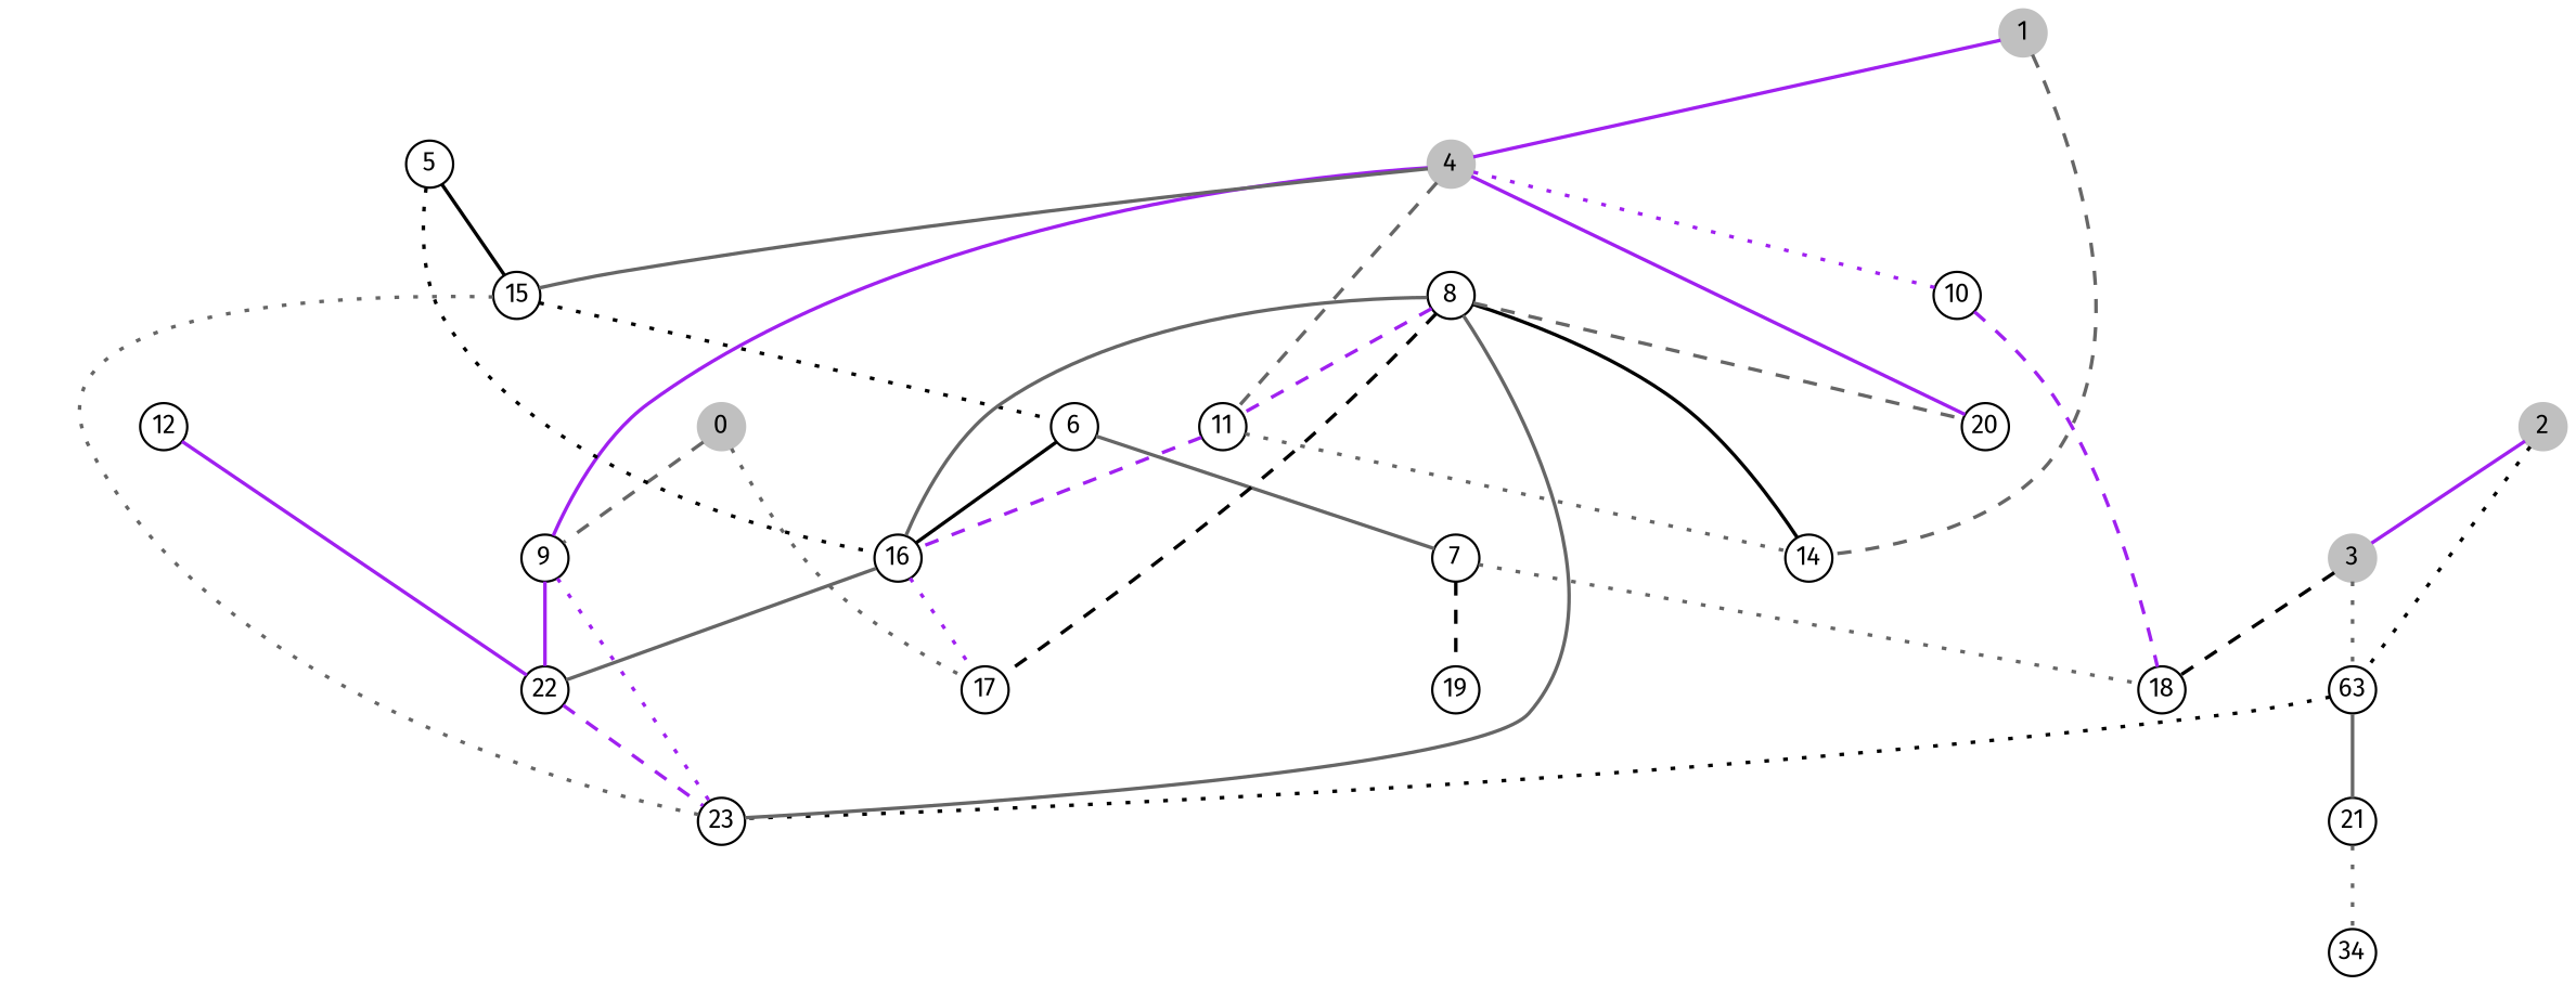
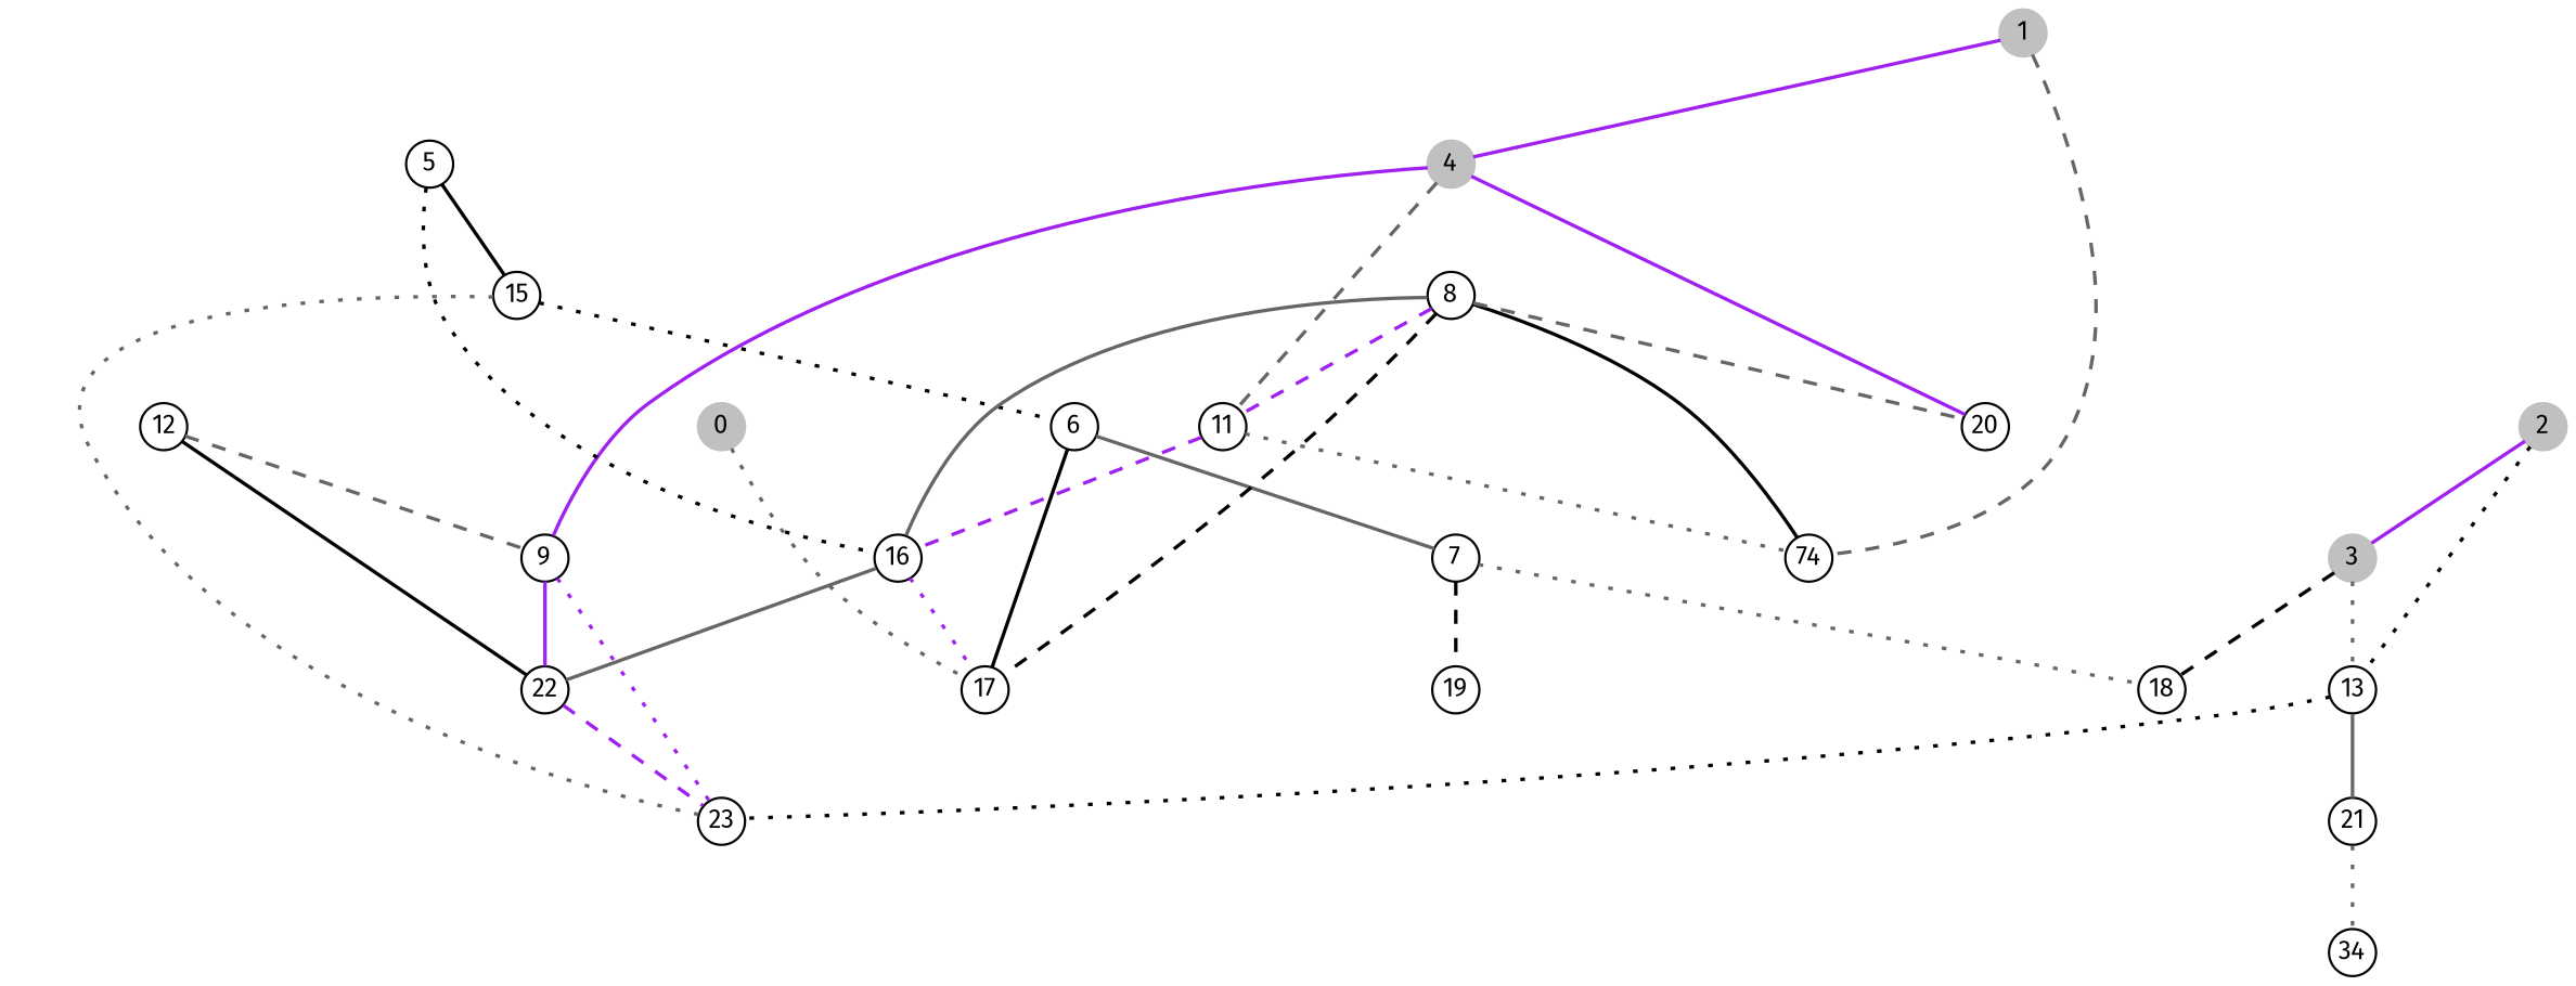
  graph {
    fontname="Fira Sans"
    nodesep=0.6
    splines=true
    node [fontname="Fira Sans" fontsize=11 margin=0.02 shape=circle]
    edge [color=gray40 fontname="Fira Sans" penwidth=1.5 style=bold]
    n1 [color=gray height=.15 label=0 style=filled]
    n2 [height=.15 label=9]
    n3 [height=.15 label=17]
    n4 [height=.15 label=23]
    n5 [height=.15 label=22]
    n6 [color=gray height=.15 label=1 style=filled]
    n7 [color=gray height=.15 label=4 style=filled]
-   n8 [height=.15 label=14]
-   n9 [height=.15 label=10]
+   n8 [height=.15 label=74]
    n10 [height=.15 label=11]
    n11 [height=.15 label=15]
    n12 [height=.15 label=20]
    n13 [height=.15 label=18]
    n14 [height=.15 label=16]
    n15 [height=.15 label=6]
    n16 [color=gray height=.15 label=2 style=filled]
    n17 [color=gray height=.15 label=3 style=filled]
-   n18 [height=.15 label=63]
+   n18 [height=.15 label=13]
    n19 [height=.15 label=8]
    n20 [height=.15 label=21]
    n21 [height=.15 label=34]
    n22 [height=.15 label=5]
    n23 [height=.15 label=7]
    n24 [height=.15 label=19]
    n25 [height=.15 label=12]
-   n1 -- n2 [style=dashed]
+   n25 -- n2 [style=dashed]
    n1 -- n3 [style=dotted]
    n2 -- n4 [color=purple style=dotted]
    n2 -- n5 [color=purple]
    n5 -- n4 [color=purple style=dashed]
    n6 -- n7 [color=purple]
    n6 -- n8 [style=dashed]
    n7 -- n2 [color=purple]
-   n7 -- n9 [color=purple style=dotted]
    n7 -- n10 [style=dashed]
-   n7 -- n11
    n7 -- n12 [color=purple]
-   n9 -- n13 [color=purple style=dashed]
    n10 -- n8 [style=dotted]
    n10 -- n14 [color=purple style=dashed]
    n11 -- n4 [style=dotted]
    n11 -- n15 [color=black style=dotted]
    n14 -- n3 [color=purple style=dotted]
    n14 -- n5
-   n15 -- n14 [color=black]
+   n15 -- n3 [color=black]
    n15 -- n23
    n16 -- n17 [color=purple]
    n16 -- n18 [color=black style=dotted]
    n17 -- n13 [color=black style=dashed]
    n17 -- n18 [style=dotted]
    n18 -- n4 [color=black style=dotted]
    n18 -- n20
    n19 -- n3 [color=black style=dashed]
-   n19 -- n4
    n19 -- n8 [color=black]
    n19 -- n10 [color=purple style=dashed]
    n19 -- n12 [style=dashed]
    n19 -- n14
    n20 -- n21 [style=dotted]
    n22 -- n11 [color=black]
    n22 -- n14 [color=black style=dotted]
    n23 -- n13 [style=dotted]
    n23 -- n24 [color=black style=dashed]
-   n25 -- n5 [color=purple]
+   n25 -- n5 [color=black]
  }
